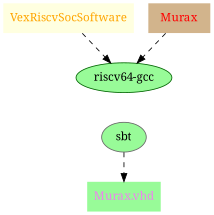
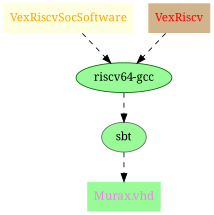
  strict digraph {
    fontname="Noto Serif"
    node [color=darkgreen fillcolor=palegreen fontname="Noto Serif" shape=plaintext style=filled]
    edge [fontname="Noto Serif" style=dashed]
    VexRiscvSocSoftware [fillcolor=lightyellow fontcolor=orange]
    "riscv64-gcc" [shape=ellipse]
    sbt [color=gray40 shape=ellipse]
    "Murax.vhd" [fontcolor=violet]
-   VexRiscv [color=blue fillcolor=tan fontcolor=red label=Murax]
+   VexRiscv [color=blue fillcolor=tan fontcolor=red]
    VexRiscvSocSoftware -> "riscv64-gcc"
+   "riscv64-gcc" -> sbt
    sbt -> "Murax.vhd"
    VexRiscv -> "riscv64-gcc"
  }
